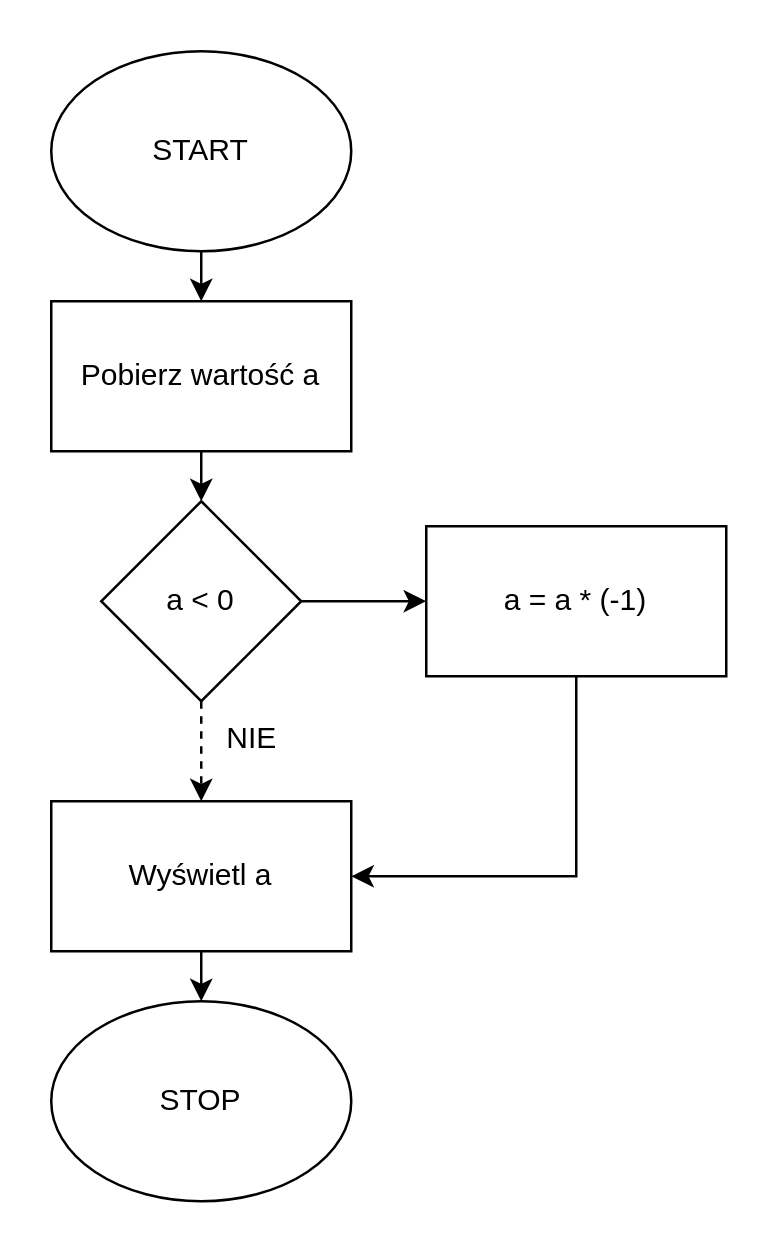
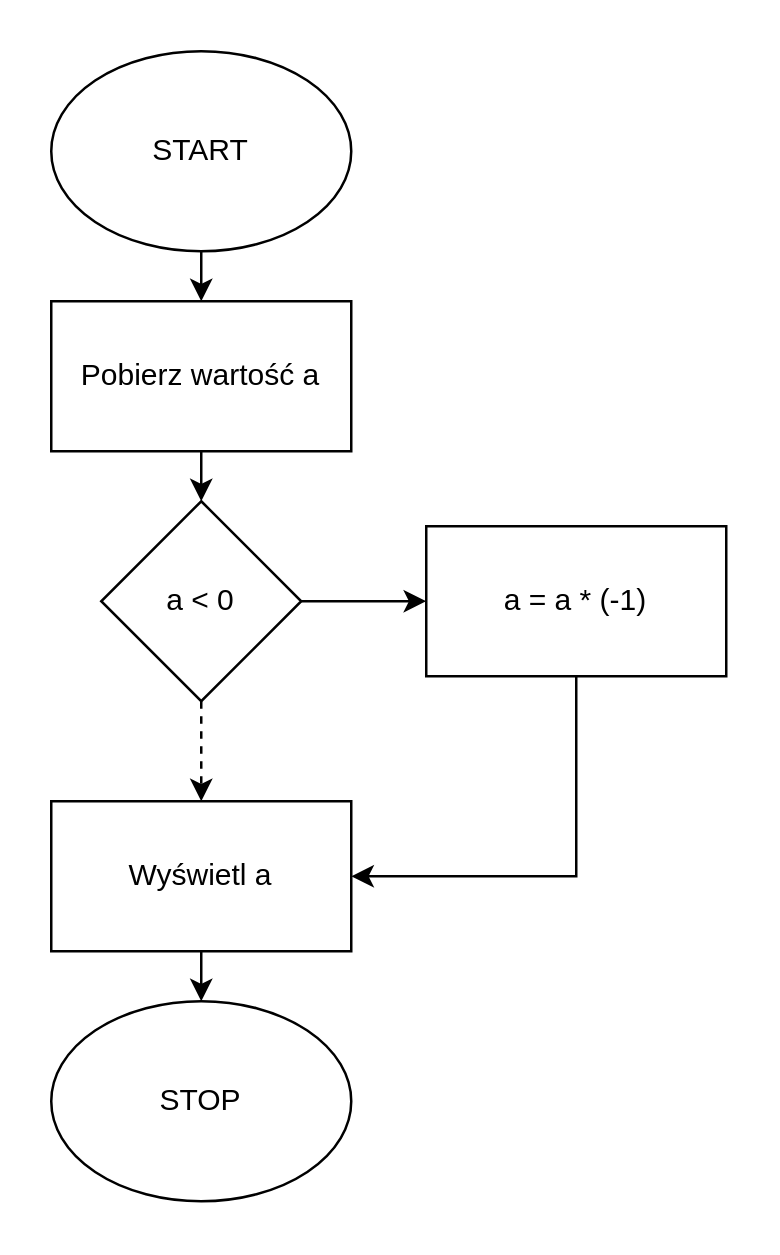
  <mxCell id="0" />
  <mxCell id="1" parent="0" />
  <mxCell id="2" style="edgeStyle=orthogonalEdgeStyle;rounded=0;orthogonalLoop=1;jettySize=auto;html=1;exitX=0.5;exitY=1;exitDx=0;exitDy=0;entryX=0.5;entryY=0;entryDx=0;entryDy=0;" edge="1" parent="1" source="3" target="5"><mxGeometry relative="1" as="geometry" /></mxCell>
  <mxCell id="3" value="START" style="ellipse;whiteSpace=wrap;html=1;" vertex="1" parent="1"><mxGeometry x="20" y="20" width="120" height="80" as="geometry" /></mxCell>
  <mxCell id="4" style="edgeStyle=orthogonalEdgeStyle;rounded=0;orthogonalLoop=1;jettySize=auto;html=1;exitX=0.5;exitY=1;exitDx=0;exitDy=0;entryX=0.5;entryY=0;entryDx=0;entryDy=0;" edge="1" parent="1" source="5" target="8"><mxGeometry relative="1" as="geometry" /></mxCell>
  <mxCell id="5" value="Pobierz wartość a" style="rounded=0;whiteSpace=wrap;html=1;" vertex="1" parent="1"><mxGeometry x="20" y="120" width="120" height="60" as="geometry" /></mxCell>
  <mxCell id="6" style="edgeStyle=orthogonalEdgeStyle;rounded=0;orthogonalLoop=1;jettySize=auto;html=1;exitX=1;exitY=0.5;exitDx=0;exitDy=0;entryX=0;entryY=0.5;entryDx=0;entryDy=0;" edge="1" parent="1" source="8" target="10"><mxGeometry relative="1" as="geometry" /></mxCell>
  <mxCell id="7" style="edgeStyle=orthogonalEdgeStyle;rounded=0;orthogonalLoop=1;jettySize=auto;html=1;exitX=0.5;exitY=1;exitDx=0;exitDy=0;entryX=0.5;entryY=0;entryDx=0;entryDy=0;dashed=1;" edge="1" parent="1" source="8" target="12"><mxGeometry relative="1" as="geometry" /></mxCell>
  <mxCell id="8" value="a &amp;lt; 0" style="rhombus;whiteSpace=wrap;html=1;" vertex="1" parent="1"><mxGeometry x="40" y="200" width="80" height="80" as="geometry" /></mxCell>
  <mxCell id="9" style="edgeStyle=orthogonalEdgeStyle;rounded=0;orthogonalLoop=1;jettySize=auto;html=1;exitX=0.5;exitY=1;exitDx=0;exitDy=0;entryX=1;entryY=0.5;entryDx=0;entryDy=0;" edge="1" parent="1" source="10" target="12"><mxGeometry relative="1" as="geometry" /></mxCell>
  <mxCell id="10" value="a = a * (-1)" style="rounded=0;whiteSpace=wrap;html=1;" vertex="1" parent="1"><mxGeometry x="170" y="210" width="120" height="60" as="geometry" /></mxCell>
  <mxCell id="11" style="edgeStyle=orthogonalEdgeStyle;rounded=0;orthogonalLoop=1;jettySize=auto;html=1;exitX=0.5;exitY=1;exitDx=0;exitDy=0;entryX=0.5;entryY=0;entryDx=0;entryDy=0;" edge="1" parent="1" source="12" target="13"><mxGeometry relative="1" as="geometry" /></mxCell>
  <mxCell id="12" value="Wyświetl a" style="rounded=0;whiteSpace=wrap;html=1;" vertex="1" parent="1"><mxGeometry x="20" y="320" width="120" height="60" as="geometry" /></mxCell>
  <mxCell id="13" value="STOP" style="ellipse;whiteSpace=wrap;html=1;" vertex="1" parent="1"><mxGeometry x="20" y="400" width="120" height="80" as="geometry" /></mxCell>
- <mxCell id="14" value="NIE" style="text;html=1;align=center;verticalAlign=middle;resizable=0;points=[];autosize=1;strokeColor=none;fillColor=none;" vertex="1" parent="1"><mxGeometry x="80" y="280" width="40" height="30" as="geometry" /></mxCell>
